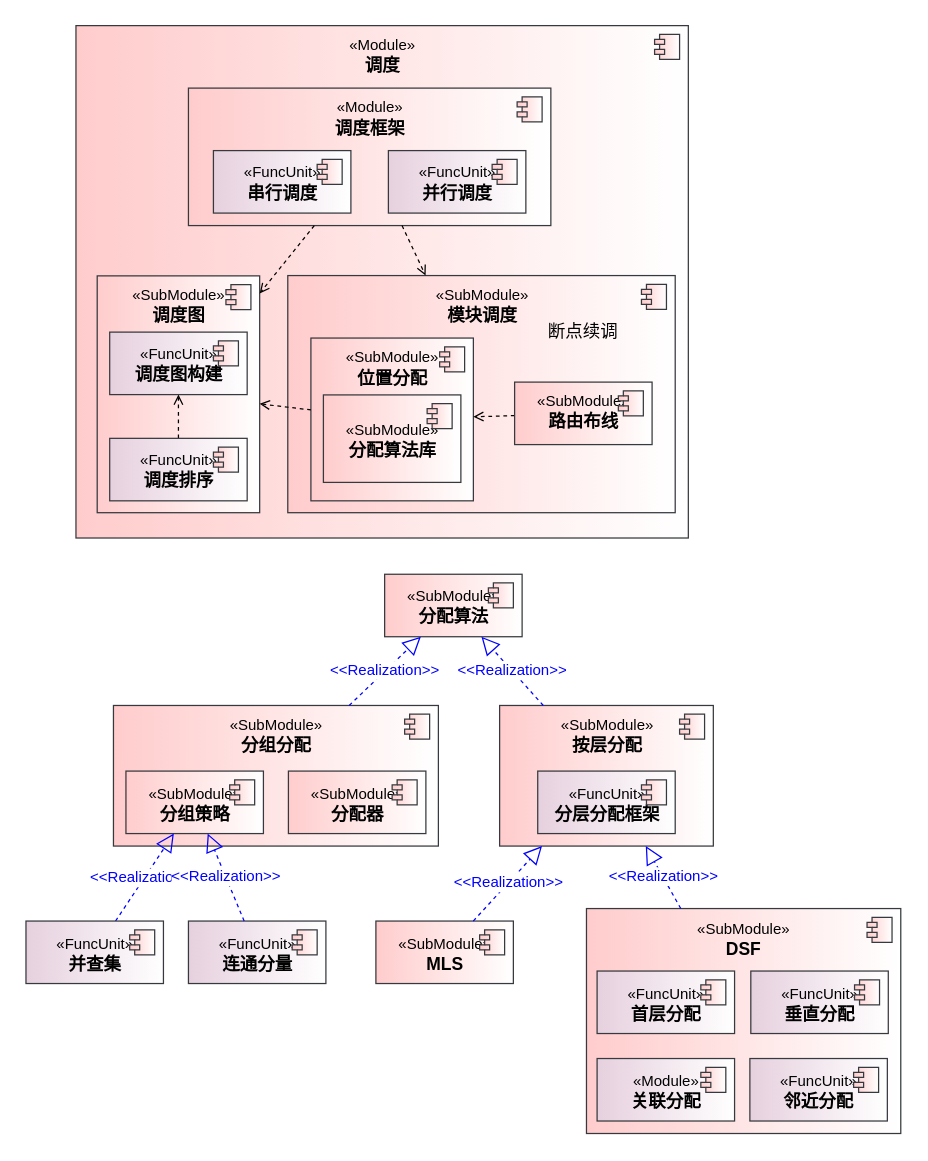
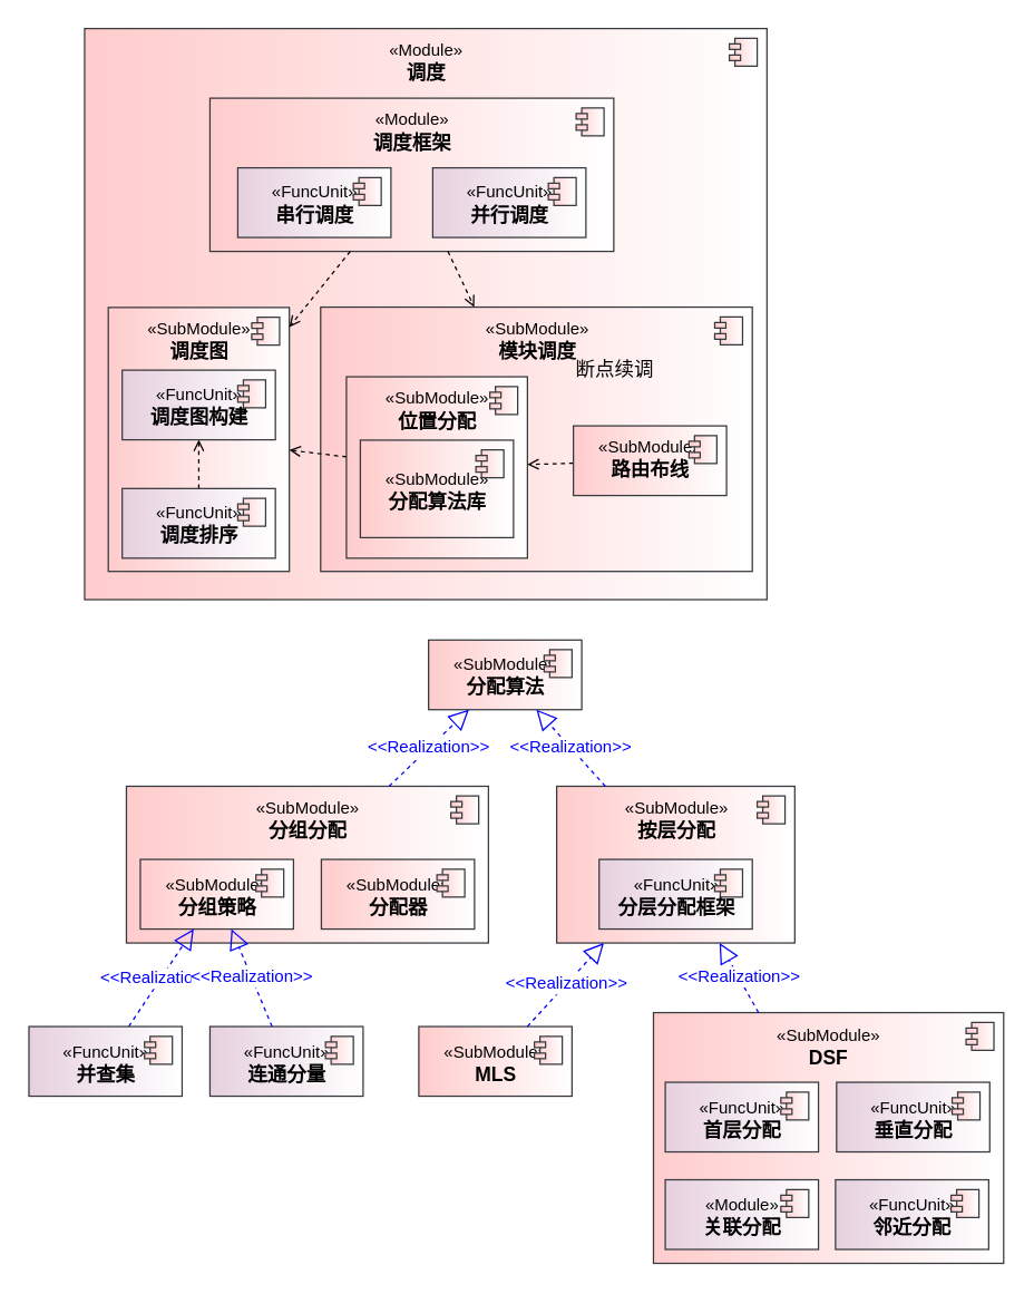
  <mxCell id="0" />
  <mxCell id="1" parent="0" />
  <mxCell id="2" value="&lt;font style=&quot;font-size: 12px;&quot;&gt;«Module»&lt;/font&gt;&lt;br style=&quot;font-size: 14px;&quot;&gt;&lt;b&gt;调度&lt;/b&gt;" style="html=1;dropTarget=0;fontSize=14;fillColor=#ffcccc;strokeColor=#36393d;gradientColor=#FFFFFF;gradientDirection=east;verticalAlign=top;" vertex="1" parent="1"><mxGeometry x="60" y="20" width="490" height="410" as="geometry" /></mxCell>
  <mxCell id="3" value="" style="shape=module;jettyWidth=8;jettyHeight=4;fontSize=14;fillColor=#ffcccc;strokeColor=#36393d;gradientColor=#FFFFFF;gradientDirection=east;" vertex="1" parent="2"><mxGeometry x="1" width="20" height="20" relative="1" as="geometry"><mxPoint x="-27" y="7" as="offset" /></mxGeometry></mxCell>
  <mxCell id="4" value="&lt;font style=&quot;font-size: 12px;&quot;&gt;«Module»&lt;/font&gt;&lt;br style=&quot;font-size: 14px;&quot;&gt;&lt;b&gt;调度框架&lt;/b&gt;" style="html=1;dropTarget=0;fontSize=14;fillColor=#ffcccc;strokeColor=#36393d;gradientColor=#FFFFFF;gradientDirection=east;verticalAlign=top;" vertex="1" parent="1"><mxGeometry x="150" y="70" width="290" height="110" as="geometry" /></mxCell>
  <mxCell id="5" value="" style="shape=module;jettyWidth=8;jettyHeight=4;fontSize=14;fillColor=#ffcccc;strokeColor=#36393d;gradientColor=#FFFFFF;gradientDirection=east;" vertex="1" parent="4"><mxGeometry x="1" width="20" height="20" relative="1" as="geometry"><mxPoint x="-27" y="7" as="offset" /></mxGeometry></mxCell>
  <mxCell id="6" value="&lt;font style=&quot;font-size: 12px;&quot;&gt;«SubModule»&lt;/font&gt;&lt;br style=&quot;font-size: 14px;&quot;&gt;&lt;b&gt;模块调度&lt;/b&gt;" style="html=1;dropTarget=0;fontSize=14;fillColor=#ffcccc;strokeColor=#36393d;gradientColor=#FFFFFF;gradientDirection=east;verticalAlign=top;" vertex="1" parent="1"><mxGeometry x="229.5" y="220" width="310" height="189.75" as="geometry" /></mxCell>
  <mxCell id="7" value="" style="shape=module;jettyWidth=8;jettyHeight=4;fontSize=14;fillColor=#ffcccc;strokeColor=#36393d;gradientColor=#FFFFFF;gradientDirection=east;" vertex="1" parent="6"><mxGeometry x="1" width="20" height="20" relative="1" as="geometry"><mxPoint x="-27" y="7" as="offset" /></mxGeometry></mxCell>
  <mxCell id="8" value="&lt;font style=&quot;font-size: 12px;&quot;&gt;«SubModule»&lt;/font&gt;&lt;br style=&quot;font-size: 14px;&quot;&gt;&lt;b&gt;位置分配&lt;/b&gt;" style="html=1;dropTarget=0;fontSize=14;fillColor=#ffcccc;strokeColor=#36393d;gradientColor=#FFFFFF;gradientDirection=east;verticalAlign=top;" vertex="1" parent="1"><mxGeometry x="248" y="270" width="130" height="130.25" as="geometry" /></mxCell>
  <mxCell id="9" value="" style="shape=module;jettyWidth=8;jettyHeight=4;fontSize=14;fillColor=#ffcccc;strokeColor=#36393d;gradientColor=#FFFFFF;gradientDirection=east;" vertex="1" parent="8"><mxGeometry x="1" width="20" height="20" relative="1" as="geometry"><mxPoint x="-27" y="7" as="offset" /></mxGeometry></mxCell>
  <mxCell id="10" value="&lt;font style=&quot;font-size: 12px;&quot;&gt;«SubModule»&lt;/font&gt;&lt;br style=&quot;font-size: 14px;&quot;&gt;&lt;b&gt;调度图&lt;/b&gt;" style="html=1;dropTarget=0;fontSize=14;fillColor=#ffcccc;strokeColor=#36393d;gradientColor=#FFFFFF;gradientDirection=east;verticalAlign=top;" vertex="1" parent="1"><mxGeometry x="77" y="220.25" width="130" height="189.5" as="geometry" /></mxCell>
  <mxCell id="11" value="" style="shape=module;jettyWidth=8;jettyHeight=4;fontSize=14;fillColor=#ffcccc;strokeColor=#36393d;gradientColor=#FFFFFF;gradientDirection=east;" vertex="1" parent="10"><mxGeometry x="1" width="20" height="20" relative="1" as="geometry"><mxPoint x="-27" y="7" as="offset" /></mxGeometry></mxCell>
  <mxCell id="12" style="edgeStyle=none;rounded=1;orthogonalLoop=1;jettySize=auto;html=1;dashed=1;strokeColor=#000000;fontSize=14;fontColor=#000000;endArrow=open;endFill=0;elbow=vertical;" edge="1" parent="1" source="13" target="18"><mxGeometry relative="1" as="geometry" /></mxCell>
  <mxCell id="13" value="&lt;font style=&quot;font-size: 12px;&quot;&gt;«FuncUnit»&lt;/font&gt;&lt;br style=&quot;font-size: 14px;&quot;&gt;&lt;b&gt;调度排序&lt;/b&gt;" style="html=1;dropTarget=0;fontSize=14;fillColor=#E6D0DE;strokeColor=#36393d;gradientColor=#FFFFFF;gradientDirection=east;" vertex="1" parent="1"><mxGeometry x="87" y="350.25" width="110" height="50" as="geometry" /></mxCell>
  <mxCell id="14" value="" style="shape=module;jettyWidth=8;jettyHeight=4;fontSize=14;fillColor=#ffcccc;strokeColor=#36393d;gradientColor=#FFFFFF;gradientDirection=east;" vertex="1" parent="13"><mxGeometry x="1" width="20" height="20" relative="1" as="geometry"><mxPoint x="-27" y="7" as="offset" /></mxGeometry></mxCell>
  <mxCell id="15" style="edgeStyle=none;rounded=1;orthogonalLoop=1;jettySize=auto;html=1;dashed=1;strokeColor=#000000;fontSize=14;fontColor=#000000;endArrow=open;endFill=0;elbow=vertical;" edge="1" parent="1" source="16" target="8"><mxGeometry relative="1" as="geometry"><mxPoint x="414" y="348.649" as="sourcePoint" /></mxGeometry></mxCell>
  <mxCell id="16" value="&lt;font style=&quot;font-size: 12px;&quot;&gt;«SubModule»&lt;/font&gt;&lt;br style=&quot;font-size: 14px;&quot;&gt;&lt;b&gt;路由布线&lt;/b&gt;" style="html=1;dropTarget=0;fontSize=14;fillColor=#ffcccc;strokeColor=#36393d;gradientColor=#FFFFFF;gradientDirection=east;verticalAlign=top;" vertex="1" parent="1"><mxGeometry x="411" y="305.25" width="110" height="50" as="geometry" /></mxCell>
  <mxCell id="17" value="" style="shape=module;jettyWidth=8;jettyHeight=4;fontSize=14;fillColor=#ffcccc;strokeColor=#36393d;gradientColor=#FFFFFF;gradientDirection=east;" vertex="1" parent="16"><mxGeometry x="1" width="20" height="20" relative="1" as="geometry"><mxPoint x="-27" y="7" as="offset" /></mxGeometry></mxCell>
  <mxCell id="18" value="&lt;font style=&quot;font-size: 12px;&quot;&gt;«FuncUnit»&lt;/font&gt;&lt;br style=&quot;font-size: 14px;&quot;&gt;&lt;b&gt;调度图构建&lt;/b&gt;" style="html=1;dropTarget=0;fontSize=14;fillColor=#E6D0DE;strokeColor=#36393d;gradientColor=#FFFFFF;gradientDirection=east;" vertex="1" parent="1"><mxGeometry x="87" y="265.25" width="110" height="50" as="geometry" /></mxCell>
  <mxCell id="19" value="" style="shape=module;jettyWidth=8;jettyHeight=4;fontSize=14;fillColor=#ffcccc;strokeColor=#36393d;gradientColor=#FFFFFF;gradientDirection=east;" vertex="1" parent="18"><mxGeometry x="1" width="20" height="20" relative="1" as="geometry"><mxPoint x="-27" y="7" as="offset" /></mxGeometry></mxCell>
  <mxCell id="20" value="&lt;font style=&quot;font-size: 12px;&quot;&gt;«FuncUnit»&lt;/font&gt;&lt;br style=&quot;font-size: 14px;&quot;&gt;&lt;b&gt;并行调度&lt;/b&gt;" style="html=1;dropTarget=0;fontSize=14;fillColor=#E6D0DE;strokeColor=#36393d;gradientColor=#FFFFFF;gradientDirection=east;" vertex="1" parent="1"><mxGeometry x="310" y="120" width="110" height="50" as="geometry" /></mxCell>
  <mxCell id="21" value="" style="shape=module;jettyWidth=8;jettyHeight=4;fontSize=14;fillColor=#ffcccc;strokeColor=#36393d;gradientColor=#FFFFFF;gradientDirection=east;" vertex="1" parent="20"><mxGeometry x="1" width="20" height="20" relative="1" as="geometry"><mxPoint x="-27" y="7" as="offset" /></mxGeometry></mxCell>
  <mxCell id="22" value="&lt;font style=&quot;font-size: 12px;&quot;&gt;«SubModule»&lt;/font&gt;&lt;br style=&quot;font-size: 14px;&quot;&gt;&lt;b&gt;分组分配&lt;/b&gt;" style="html=1;dropTarget=0;fontSize=14;fillColor=#ffcccc;strokeColor=#36393d;gradientColor=#FFFFFF;gradientDirection=east;verticalAlign=top;" vertex="1" parent="1"><mxGeometry x="90" y="564" width="260" height="112.5" as="geometry" /></mxCell>
  <mxCell id="23" value="" style="shape=module;jettyWidth=8;jettyHeight=4;fontSize=14;fillColor=#ffcccc;strokeColor=#36393d;gradientColor=#FFFFFF;gradientDirection=east;" vertex="1" parent="22"><mxGeometry x="1" width="20" height="20" relative="1" as="geometry"><mxPoint x="-27" y="7" as="offset" /></mxGeometry></mxCell>
  <mxCell id="24" value="&lt;font style=&quot;font-size: 12px;&quot;&gt;«SubModule»&lt;/font&gt;&lt;br style=&quot;font-size: 14px;&quot;&gt;&lt;b&gt;按层分配&lt;/b&gt;" style="html=1;dropTarget=0;fontSize=14;fillColor=#ffcccc;strokeColor=#36393d;gradientColor=#FFFFFF;gradientDirection=east;verticalAlign=top;" vertex="1" parent="1"><mxGeometry x="399" y="564" width="171" height="112.5" as="geometry" /></mxCell>
  <mxCell id="25" value="" style="shape=module;jettyWidth=8;jettyHeight=4;fontSize=14;fillColor=#ffcccc;strokeColor=#36393d;gradientColor=#FFFFFF;gradientDirection=east;" vertex="1" parent="24"><mxGeometry x="1" width="20" height="20" relative="1" as="geometry"><mxPoint x="-27" y="7" as="offset" /></mxGeometry></mxCell>
  <mxCell id="26" value="&lt;font style=&quot;font-size: 12px;&quot;&gt;«SubModule»&lt;/font&gt;&lt;br style=&quot;font-size: 14px;&quot;&gt;&lt;b&gt;分配算法库&lt;/b&gt;" style="html=1;dropTarget=0;fontSize=14;fillColor=#ffcccc;strokeColor=#36393d;gradientColor=#FFFFFF;gradientDirection=east;" vertex="1" parent="1"><mxGeometry x="258" y="315.5" width="110" height="70" as="geometry" /></mxCell>
  <mxCell id="27" value="" style="shape=module;jettyWidth=8;jettyHeight=4;fontSize=14;fillColor=#ffcccc;strokeColor=#36393d;gradientColor=#FFFFFF;gradientDirection=east;" vertex="1" parent="26"><mxGeometry x="1" width="20" height="20" relative="1" as="geometry"><mxPoint x="-27" y="7" as="offset" /></mxGeometry></mxCell>
  <mxCell id="28" value="&lt;font style=&quot;font-size: 12px;&quot;&gt;«SubModule»&lt;/font&gt;&lt;br style=&quot;font-size: 14px;&quot;&gt;&lt;b&gt;分配算法&lt;/b&gt;" style="html=1;dropTarget=0;fontSize=14;fillColor=#ffcccc;strokeColor=#36393d;gradientColor=#FFFFFF;gradientDirection=east;" vertex="1" parent="1"><mxGeometry x="307" y="459" width="110" height="50" as="geometry" /></mxCell>
  <mxCell id="29" value="" style="shape=module;jettyWidth=8;jettyHeight=4;fontSize=14;fillColor=#ffcccc;strokeColor=#36393d;gradientColor=#FFFFFF;gradientDirection=east;" vertex="1" parent="28"><mxGeometry x="1" width="20" height="20" relative="1" as="geometry"><mxPoint x="-27" y="7" as="offset" /></mxGeometry></mxCell>
  <mxCell id="30" value="&amp;lt;&amp;lt;Realization&amp;gt;&amp;gt;" style="endArrow=block;dashed=1;endFill=0;endSize=12;html=1;rounded=0;fontSize=12;strokeColor=#0000FF;fontColor=#0000FF;" edge="1" parent="1" source="22" target="28"><mxGeometry width="160" relative="1" as="geometry"><mxPoint x="-272.275" y="474" as="sourcePoint" /><mxPoint x="-343.725" y="415" as="targetPoint" /></mxGeometry></mxCell>
  <mxCell id="31" value="&amp;lt;&amp;lt;Realization&amp;gt;&amp;gt;" style="endArrow=block;dashed=1;endFill=0;endSize=12;html=1;rounded=0;fontSize=12;strokeColor=#0000FF;fontColor=#0000FF;" edge="1" parent="1" source="24" target="28"><mxGeometry width="160" relative="1" as="geometry"><mxPoint x="-407.908" y="474" as="sourcePoint" /><mxPoint x="-384.092" y="415" as="targetPoint" /></mxGeometry></mxCell>
  <mxCell id="32" value="&lt;font style=&quot;font-size: 12px;&quot;&gt;«SubModule»&lt;/font&gt;&lt;br style=&quot;font-size: 14px;&quot;&gt;&lt;b&gt;MLS&lt;/b&gt;" style="html=1;dropTarget=0;fontSize=14;fillColor=#ffcccc;strokeColor=#36393d;gradientColor=#FFFFFF;gradientDirection=east;" vertex="1" parent="1"><mxGeometry x="300" y="736.5" width="110" height="50" as="geometry" /></mxCell>
  <mxCell id="33" value="" style="shape=module;jettyWidth=8;jettyHeight=4;fontSize=14;fillColor=#ffcccc;strokeColor=#36393d;gradientColor=#FFFFFF;gradientDirection=east;" vertex="1" parent="32"><mxGeometry x="1" width="20" height="20" relative="1" as="geometry"><mxPoint x="-27" y="7" as="offset" /></mxGeometry></mxCell>
  <mxCell id="34" value="&lt;font style=&quot;font-size: 12px;&quot;&gt;«SubModule»&lt;/font&gt;&lt;br style=&quot;font-size: 14px;&quot;&gt;&lt;b&gt;DSF&lt;/b&gt;" style="html=1;dropTarget=0;fontSize=14;fillColor=#ffcccc;strokeColor=#36393d;gradientColor=#FFFFFF;gradientDirection=east;verticalAlign=top;" vertex="1" parent="1"><mxGeometry x="468.5" y="726.5" width="251.5" height="180" as="geometry" /></mxCell>
  <mxCell id="35" value="" style="shape=module;jettyWidth=8;jettyHeight=4;fontSize=14;fillColor=#ffcccc;strokeColor=#36393d;gradientColor=#FFFFFF;gradientDirection=east;" vertex="1" parent="34"><mxGeometry x="1" width="20" height="20" relative="1" as="geometry"><mxPoint x="-27" y="7" as="offset" /></mxGeometry></mxCell>
  <mxCell id="36" value="&amp;lt;&amp;lt;Realization&amp;gt;&amp;gt;" style="endArrow=block;dashed=1;endFill=0;endSize=12;html=1;rounded=0;fontSize=12;strokeColor=#0000FF;fontColor=#0000FF;" edge="1" parent="1" source="32" target="24"><mxGeometry width="160" relative="1" as="geometry"><mxPoint x="445.667" y="574" as="sourcePoint" /><mxPoint x="405.333" y="519" as="targetPoint" /></mxGeometry></mxCell>
  <mxCell id="37" value="&amp;lt;&amp;lt;Realization&amp;gt;&amp;gt;" style="endArrow=block;dashed=1;endFill=0;endSize=12;html=1;rounded=0;fontSize=12;strokeColor=#0000FF;fontColor=#0000FF;" edge="1" parent="1" source="34" target="24"><mxGeometry width="160" relative="1" as="geometry"><mxPoint x="405.78" y="676.5" as="sourcePoint" /><mxPoint x="445.22" y="624" as="targetPoint" /></mxGeometry></mxCell>
  <mxCell id="38" value="&lt;font style=&quot;font-size: 12px;&quot;&gt;«FuncUnit»&lt;/font&gt;&lt;br style=&quot;font-size: 14px;&quot;&gt;&lt;b&gt;首层分配&lt;/b&gt;" style="html=1;dropTarget=0;fontSize=14;fillColor=#E6D0DE;strokeColor=#36393d;gradientColor=#FFFFFF;gradientDirection=east;" vertex="1" parent="1"><mxGeometry x="477" y="776.5" width="110" height="50" as="geometry" /></mxCell>
  <mxCell id="39" value="" style="shape=module;jettyWidth=8;jettyHeight=4;fontSize=14;fillColor=#ffcccc;strokeColor=#36393d;gradientColor=#FFFFFF;gradientDirection=east;" vertex="1" parent="38"><mxGeometry x="1" width="20" height="20" relative="1" as="geometry"><mxPoint x="-27" y="7" as="offset" /></mxGeometry></mxCell>
  <mxCell id="40" value="&lt;font style=&quot;font-size: 12px;&quot;&gt;«SubModule»&lt;/font&gt;&lt;br style=&quot;font-size: 14px;&quot;&gt;&lt;b&gt;分组策略&lt;/b&gt;" style="html=1;dropTarget=0;fontSize=14;fillColor=#ffcccc;strokeColor=#36393d;gradientColor=#FFFFFF;gradientDirection=east;" vertex="1" parent="1"><mxGeometry x="100" y="616.5" width="110" height="50" as="geometry" /></mxCell>
  <mxCell id="41" value="" style="shape=module;jettyWidth=8;jettyHeight=4;fontSize=14;fillColor=#ffcccc;strokeColor=#36393d;gradientColor=#FFFFFF;gradientDirection=east;" vertex="1" parent="40"><mxGeometry x="1" width="20" height="20" relative="1" as="geometry"><mxPoint x="-27" y="7" as="offset" /></mxGeometry></mxCell>
  <mxCell id="42" value="&amp;lt;&amp;lt;Realization&amp;gt;&amp;gt;" style="endArrow=block;dashed=1;endFill=0;endSize=12;html=1;rounded=0;fontSize=12;strokeColor=#0000FF;fontColor=#0000FF;" edge="1" parent="1" source="45" target="40"><mxGeometry width="160" relative="1" as="geometry"><mxPoint x="108.636" y="726.5" as="sourcePoint" /><mxPoint x="455.455" y="656.5" as="targetPoint" /></mxGeometry></mxCell>
  <mxCell id="43" value="&lt;font style=&quot;font-size: 12px;&quot;&gt;«SubModule»&lt;/font&gt;&lt;br style=&quot;font-size: 14px;&quot;&gt;&lt;b&gt;分配器&lt;/b&gt;" style="html=1;dropTarget=0;fontSize=14;fillColor=#ffcccc;strokeColor=#36393d;gradientColor=#FFFFFF;gradientDirection=east;" vertex="1" parent="1"><mxGeometry x="230" y="616.5" width="110" height="50" as="geometry" /></mxCell>
  <mxCell id="44" value="" style="shape=module;jettyWidth=8;jettyHeight=4;fontSize=14;fillColor=#ffcccc;strokeColor=#36393d;gradientColor=#FFFFFF;gradientDirection=east;" vertex="1" parent="43"><mxGeometry x="1" width="20" height="20" relative="1" as="geometry"><mxPoint x="-27" y="7" as="offset" /></mxGeometry></mxCell>
  <mxCell id="45" value="&lt;font style=&quot;font-size: 12px;&quot;&gt;«FuncUnit»&lt;/font&gt;&lt;br style=&quot;font-size: 14px;&quot;&gt;&lt;b&gt;并查集&lt;/b&gt;" style="html=1;dropTarget=0;fontSize=14;fillColor=#E6D0DE;strokeColor=#36393d;gradientColor=#FFFFFF;gradientDirection=east;" vertex="1" parent="1"><mxGeometry x="20" y="736.5" width="110" height="50" as="geometry" /></mxCell>
  <mxCell id="46" value="" style="shape=module;jettyWidth=8;jettyHeight=4;fontSize=14;fillColor=#ffcccc;strokeColor=#36393d;gradientColor=#FFFFFF;gradientDirection=east;" vertex="1" parent="45"><mxGeometry x="1" width="20" height="20" relative="1" as="geometry"><mxPoint x="-27" y="7" as="offset" /></mxGeometry></mxCell>
  <mxCell id="47" value="&lt;font style=&quot;font-size: 12px;&quot;&gt;«FuncUnit»&lt;/font&gt;&lt;br style=&quot;font-size: 14px;&quot;&gt;&lt;b&gt;连通分量&lt;/b&gt;" style="html=1;dropTarget=0;fontSize=14;fillColor=#E6D0DE;strokeColor=#36393d;gradientColor=#FFFFFF;gradientDirection=east;" vertex="1" parent="1"><mxGeometry x="150" y="736.5" width="110" height="50" as="geometry" /></mxCell>
  <mxCell id="48" value="" style="shape=module;jettyWidth=8;jettyHeight=4;fontSize=14;fillColor=#ffcccc;strokeColor=#36393d;gradientColor=#FFFFFF;gradientDirection=east;" vertex="1" parent="47"><mxGeometry x="1" width="20" height="20" relative="1" as="geometry"><mxPoint x="-27" y="7" as="offset" /></mxGeometry></mxCell>
  <mxCell id="49" value="&amp;lt;&amp;lt;Realization&amp;gt;&amp;gt;" style="endArrow=block;dashed=1;endFill=0;endSize=12;html=1;rounded=0;fontSize=12;strokeColor=#0000FF;fontColor=#0000FF;" edge="1" parent="1" source="47" target="40"><mxGeometry width="160" relative="1" as="geometry"><mxPoint x="101.667" y="746.5" as="sourcePoint" /><mxPoint x="148.333" y="676.5" as="targetPoint" /></mxGeometry></mxCell>
  <mxCell id="50" value="&lt;font style=&quot;font-size: 12px;&quot;&gt;«FuncUnit»&lt;/font&gt;&lt;br style=&quot;font-size: 14px;&quot;&gt;&lt;b&gt;分层分配框架&lt;/b&gt;" style="html=1;dropTarget=0;fontSize=14;fillColor=#E6D0DE;strokeColor=#36393d;gradientColor=#FFFFFF;gradientDirection=east;" vertex="1" parent="1"><mxGeometry x="429.5" y="616.5" width="110" height="50" as="geometry" /></mxCell>
  <mxCell id="51" value="" style="shape=module;jettyWidth=8;jettyHeight=4;fontSize=14;fillColor=#ffcccc;strokeColor=#36393d;gradientColor=#FFFFFF;gradientDirection=east;" vertex="1" parent="50"><mxGeometry x="1" width="20" height="20" relative="1" as="geometry"><mxPoint x="-27" y="7" as="offset" /></mxGeometry></mxCell>
  <mxCell id="52" value="&lt;font style=&quot;font-size: 12px;&quot;&gt;«FuncUnit»&lt;/font&gt;&lt;br style=&quot;font-size: 14px;&quot;&gt;&lt;b&gt;垂直分配&lt;/b&gt;" style="html=1;dropTarget=0;fontSize=14;fillColor=#E6D0DE;strokeColor=#36393d;gradientColor=#FFFFFF;gradientDirection=east;" vertex="1" parent="1"><mxGeometry x="600" y="776.5" width="110" height="50" as="geometry" /></mxCell>
  <mxCell id="53" value="" style="shape=module;jettyWidth=8;jettyHeight=4;fontSize=14;fillColor=#ffcccc;strokeColor=#36393d;gradientColor=#FFFFFF;gradientDirection=east;" vertex="1" parent="52"><mxGeometry x="1" width="20" height="20" relative="1" as="geometry"><mxPoint x="-27" y="7" as="offset" /></mxGeometry></mxCell>
  <mxCell id="54" value="&lt;font style=&quot;font-size: 12px;&quot;&gt;«FuncUnit»&lt;/font&gt;&lt;br style=&quot;font-size: 14px;&quot;&gt;&lt;b&gt;邻近分配&lt;/b&gt;" style="html=1;dropTarget=0;fontSize=14;fillColor=#E6D0DE;strokeColor=#36393d;gradientColor=#FFFFFF;gradientDirection=east;" vertex="1" parent="1"><mxGeometry x="599.25" y="846.5" width="110" height="50" as="geometry" /></mxCell>
  <mxCell id="55" value="" style="shape=module;jettyWidth=8;jettyHeight=4;fontSize=14;fillColor=#ffcccc;strokeColor=#36393d;gradientColor=#FFFFFF;gradientDirection=east;" vertex="1" parent="54"><mxGeometry x="1" width="20" height="20" relative="1" as="geometry"><mxPoint x="-27" y="7" as="offset" /></mxGeometry></mxCell>
  <mxCell id="56" value="&lt;font style=&quot;font-size: 12px;&quot;&gt;«Module»&lt;/font&gt;&lt;br style=&quot;font-size: 14px;&quot;&gt;&lt;b&gt;关联分配&lt;/b&gt;" style="html=1;dropTarget=0;fontSize=14;fillColor=#E6D0DE;strokeColor=#36393d;gradientColor=#FFFFFF;gradientDirection=east;" vertex="1" parent="1"><mxGeometry x="477" y="846.5" width="110" height="50" as="geometry" /></mxCell>
  <mxCell id="57" value="" style="shape=module;jettyWidth=8;jettyHeight=4;fontSize=14;fillColor=#ffcccc;strokeColor=#36393d;gradientColor=#FFFFFF;gradientDirection=east;" vertex="1" parent="56"><mxGeometry x="1" width="20" height="20" relative="1" as="geometry"><mxPoint x="-27" y="7" as="offset" /></mxGeometry></mxCell>
  <mxCell id="58" style="edgeStyle=none;rounded=1;orthogonalLoop=1;jettySize=auto;html=1;dashed=1;strokeColor=#000000;fontSize=14;fontColor=#000000;endArrow=open;endFill=0;elbow=vertical;" edge="1" parent="1" source="4" target="6"><mxGeometry relative="1" as="geometry"><mxPoint x="319.229" y="212.5" as="targetPoint" /></mxGeometry></mxCell>
- <mxCell id="59" value="断点续调" style="text;html=1;strokeColor=none;fillColor=none;align=center;verticalAlign=middle;whiteSpace=wrap;rounded=0;glass=0;fillStyle=auto;strokeWidth=1;fontSize=14;fontColor=#000000;opacity=30;" vertex="1" parent="1"><mxGeometry x="436" y="255" width="60" height="20" as="geometry" /></mxCell>
+ <mxCell id="59" value="断点续调" style="text;html=1;strokeColor=none;fillColor=none;align=center;verticalAlign=middle;whiteSpace=wrap;rounded=0;glass=0;fillStyle=auto;strokeWidth=1;fontSize=14;fontColor=#000000;opacity=30;" vertex="1" parent="1"><mxGeometry x="411" y="255" width="60" height="20" as="geometry" /></mxCell>
  <mxCell id="60" style="edgeStyle=none;rounded=1;orthogonalLoop=1;jettySize=auto;html=1;dashed=1;strokeColor=#000000;fontSize=14;fontColor=#000000;endArrow=open;endFill=0;elbow=vertical;" edge="1" parent="1" source="4" target="10"><mxGeometry relative="1" as="geometry" /></mxCell>
  <mxCell id="61" value="&lt;font style=&quot;font-size: 12px;&quot;&gt;«FuncUnit»&lt;/font&gt;&lt;br style=&quot;font-size: 14px;&quot;&gt;&lt;b&gt;串行调度&lt;/b&gt;" style="html=1;dropTarget=0;fontSize=14;fillColor=#E6D0DE;strokeColor=#36393d;gradientColor=#FFFFFF;gradientDirection=east;" vertex="1" parent="1"><mxGeometry x="170" y="120" width="110" height="50" as="geometry" /></mxCell>
  <mxCell id="62" value="" style="shape=module;jettyWidth=8;jettyHeight=4;fontSize=14;fillColor=#ffcccc;strokeColor=#36393d;gradientColor=#FFFFFF;gradientDirection=east;" vertex="1" parent="61"><mxGeometry x="1" width="20" height="20" relative="1" as="geometry"><mxPoint x="-27" y="7" as="offset" /></mxGeometry></mxCell>
  <mxCell id="63" style="edgeStyle=none;rounded=1;orthogonalLoop=1;jettySize=auto;html=1;dashed=1;strokeColor=#000000;fontSize=14;fontColor=#000000;endArrow=open;endFill=0;elbow=vertical;" edge="1" parent="1" source="8" target="10"><mxGeometry relative="1" as="geometry" /></mxCell>
